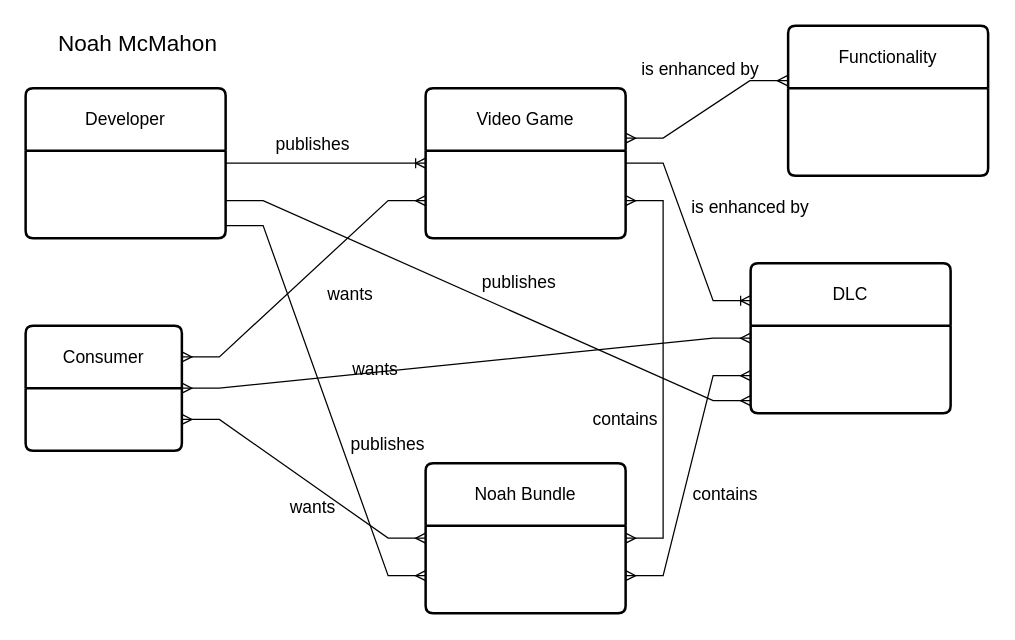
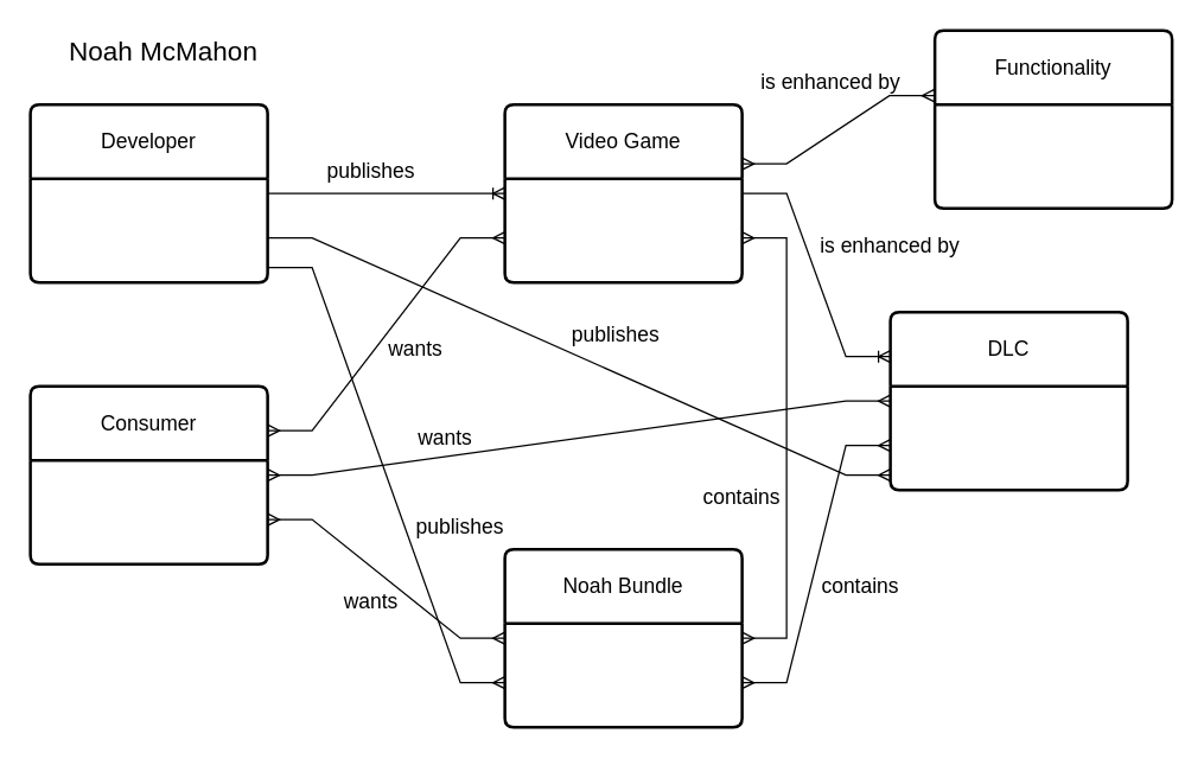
  <mxCell id="0" />
  <mxCell id="1" parent="0" />
  <mxCell id="2" value="Video Game" style="swimlane;childLayout=stackLayout;horizontal=1;startSize=50;horizontalStack=0;rounded=1;fontSize=14;fontStyle=0;strokeWidth=2;resizeParent=0;resizeLast=1;shadow=0;dashed=0;align=center;arcSize=4;whiteSpace=wrap;html=1;" parent="1" vertex="1"><mxGeometry x="340" y="70" width="160" height="120" as="geometry" /></mxCell>
- <mxCell id="3" value="Consumer" style="swimlane;childLayout=stackLayout;horizontal=1;startSize=50;horizontalStack=0;rounded=1;fontSize=14;fontStyle=0;strokeWidth=2;resizeParent=0;resizeLast=1;shadow=0;dashed=0;align=center;arcSize=4;whiteSpace=wrap;html=1;" parent="1" vertex="1"><mxGeometry x="20" y="260" width="125" height="100" as="geometry" /></mxCell>
+ <mxCell id="3" value="Consumer" style="swimlane;childLayout=stackLayout;horizontal=1;startSize=50;horizontalStack=0;rounded=1;fontSize=14;fontStyle=0;strokeWidth=2;resizeParent=0;resizeLast=1;shadow=0;dashed=0;align=center;arcSize=4;whiteSpace=wrap;html=1;" parent="1" vertex="1"><mxGeometry x="20" y="260" width="160" height="120" as="geometry" /></mxCell>
  <mxCell id="4" value="DLC" style="swimlane;childLayout=stackLayout;horizontal=1;startSize=50;horizontalStack=0;rounded=1;fontSize=14;fontStyle=0;strokeWidth=2;resizeParent=0;resizeLast=1;shadow=0;dashed=0;align=center;arcSize=4;whiteSpace=wrap;html=1;" parent="1" vertex="1"><mxGeometry x="600" y="210" width="160" height="120" as="geometry" /></mxCell>
  <mxCell id="5" value="Developer" style="swimlane;childLayout=stackLayout;horizontal=1;startSize=50;horizontalStack=0;rounded=1;fontSize=14;fontStyle=0;strokeWidth=2;resizeParent=0;resizeLast=1;shadow=0;dashed=0;align=center;arcSize=4;whiteSpace=wrap;html=1;" parent="1" vertex="1"><mxGeometry x="20" y="70" width="160" height="120" as="geometry" /></mxCell>
  <mxCell id="6" value="Noah Bundle" style="swimlane;childLayout=stackLayout;horizontal=1;startSize=50;horizontalStack=0;rounded=1;fontSize=14;fontStyle=0;strokeWidth=2;resizeParent=0;resizeLast=1;shadow=0;dashed=0;align=center;arcSize=4;whiteSpace=wrap;html=1;" parent="1" vertex="1"><mxGeometry x="340" y="370" width="160" height="120" as="geometry" /></mxCell>
  <mxCell id="7" value="&lt;font style=&quot;font-size: 18px;&quot;&gt;Noah McMahon&lt;/font&gt;" style="text;strokeColor=none;align=center;fillColor=none;html=1;verticalAlign=middle;whiteSpace=wrap;rounded=0;" parent="1" vertex="1"><mxGeometry x="20" y="20" width="180" height="30" as="geometry" /></mxCell>
  <mxCell id="8" value="" style="edgeStyle=entityRelationEdgeStyle;fontSize=12;html=1;endArrow=ERoneToMany;rounded=0;" parent="1" edge="1"><mxGeometry width="100" height="100" relative="1" as="geometry"><mxPoint x="180" y="130" as="sourcePoint" /><mxPoint x="340" y="130" as="targetPoint" /></mxGeometry></mxCell>
  <mxCell id="9" value="&lt;font style=&quot;font-size: 14px;&quot;&gt;publishes&lt;/font&gt;" style="text;strokeColor=none;align=center;fillColor=none;html=1;verticalAlign=middle;whiteSpace=wrap;rounded=0;" parent="1" vertex="1"><mxGeometry x="160" y="100" width="180" height="30" as="geometry" /></mxCell>
  <mxCell id="10" value="" style="edgeStyle=entityRelationEdgeStyle;fontSize=12;html=1;endArrow=ERoneToMany;rounded=0;exitX=1;exitY=0.5;exitDx=0;exitDy=0;entryX=0;entryY=0.25;entryDx=0;entryDy=0;" parent="1" source="2" target="4" edge="1"><mxGeometry width="100" height="100" relative="1" as="geometry"><mxPoint x="440" y="340" as="sourcePoint" /><mxPoint x="540" y="240" as="targetPoint" /><Array as="points"><mxPoint x="600" y="340" /></Array></mxGeometry></mxCell>
  <mxCell id="11" value="&lt;font style=&quot;font-size: 14px;&quot;&gt;is enhanced by&lt;/font&gt;" style="text;strokeColor=none;align=center;fillColor=none;html=1;verticalAlign=middle;whiteSpace=wrap;rounded=0;" parent="1" vertex="1"><mxGeometry x="510" y="150" width="180" height="30" as="geometry" /></mxCell>
  <mxCell id="12" value="&lt;font style=&quot;font-size: 14px;&quot;&gt;wants&lt;/font&gt;" style="text;strokeColor=none;align=center;fillColor=none;html=1;verticalAlign=middle;whiteSpace=wrap;rounded=0;" parent="1" vertex="1"><mxGeometry x="210" y="280" width="180" height="30" as="geometry" /></mxCell>
  <mxCell id="13" value="&lt;font style=&quot;font-size: 14px;&quot;&gt;wants&lt;/font&gt;" style="text;strokeColor=none;align=center;fillColor=none;html=1;verticalAlign=middle;whiteSpace=wrap;rounded=0;" parent="1" vertex="1"><mxGeometry x="190" y="220" width="180" height="30" as="geometry" /></mxCell>
  <mxCell id="14" value="" style="edgeStyle=entityRelationEdgeStyle;fontSize=12;html=1;endArrow=ERmany;startArrow=ERmany;rounded=0;entryX=0;entryY=0.75;entryDx=0;entryDy=0;exitX=1;exitY=0.75;exitDx=0;exitDy=0;" parent="1" source="6" target="4" edge="1"><mxGeometry width="100" height="100" relative="1" as="geometry"><mxPoint x="290" y="560" as="sourcePoint" /><mxPoint x="390" y="460" as="targetPoint" /><Array as="points"><mxPoint x="460" y="440" /><mxPoint x="440" y="440" /></Array></mxGeometry></mxCell>
  <mxCell id="15" value="" style="edgeStyle=entityRelationEdgeStyle;fontSize=12;html=1;endArrow=ERmany;startArrow=ERmany;rounded=0;entryX=1;entryY=0.75;entryDx=0;entryDy=0;exitX=1;exitY=0.5;exitDx=0;exitDy=0;" parent="1" source="6" target="2" edge="1"><mxGeometry width="100" height="100" relative="1" as="geometry"><mxPoint x="370" y="370" as="sourcePoint" /><mxPoint x="470" y="270" as="targetPoint" /></mxGeometry></mxCell>
  <mxCell id="16" value="&lt;font style=&quot;font-size: 14px;&quot;&gt;contains&lt;/font&gt;" style="text;strokeColor=none;align=center;fillColor=none;html=1;verticalAlign=middle;whiteSpace=wrap;rounded=0;" parent="1" vertex="1"><mxGeometry x="410" y="320" width="180" height="30" as="geometry" /></mxCell>
  <mxCell id="17" value="&lt;font style=&quot;font-size: 14px;&quot;&gt;contains&lt;/font&gt;" style="text;strokeColor=none;align=center;fillColor=none;html=1;verticalAlign=middle;whiteSpace=wrap;rounded=0;" parent="1" vertex="1"><mxGeometry x="490" y="380" width="180" height="30" as="geometry" /></mxCell>
  <mxCell id="18" value="" style="edgeStyle=entityRelationEdgeStyle;fontSize=12;html=1;endArrow=ERmany;startArrow=ERmany;rounded=0;exitX=1;exitY=0.5;exitDx=0;exitDy=0;entryX=0;entryY=0.5;entryDx=0;entryDy=0;" parent="1" source="3" target="4" edge="1"><mxGeometry width="100" height="100" relative="1" as="geometry"><mxPoint x="350" y="320" as="sourcePoint" /><mxPoint x="450" y="220" as="targetPoint" /></mxGeometry></mxCell>
  <mxCell id="19" value="" style="edgeStyle=entityRelationEdgeStyle;fontSize=12;html=1;endArrow=ERmany;startArrow=ERmany;rounded=0;entryX=0;entryY=0.75;entryDx=0;entryDy=0;exitX=1;exitY=0.25;exitDx=0;exitDy=0;" parent="1" source="3" target="2" edge="1"><mxGeometry width="100" height="100" relative="1" as="geometry"><mxPoint x="350" y="320" as="sourcePoint" /><mxPoint x="450" y="220" as="targetPoint" /></mxGeometry></mxCell>
  <mxCell id="20" value="Functionality" style="swimlane;childLayout=stackLayout;horizontal=1;startSize=50;horizontalStack=0;rounded=1;fontSize=14;fontStyle=0;strokeWidth=2;resizeParent=0;resizeLast=1;shadow=0;dashed=0;align=center;arcSize=4;whiteSpace=wrap;html=1;" parent="1" vertex="1"><mxGeometry x="630" y="20" width="160" height="120" as="geometry" /></mxCell>
  <mxCell id="21" value="" style="edgeStyle=entityRelationEdgeStyle;fontSize=12;html=1;endArrow=ERmany;startArrow=ERmany;rounded=0;entryX=-0.004;entryY=0.367;entryDx=0;entryDy=0;entryPerimeter=0;" parent="1" target="20" edge="1"><mxGeometry width="100" height="100" relative="1" as="geometry"><mxPoint x="500" y="110" as="sourcePoint" /><mxPoint x="600" as="targetPoint" y="10" /></mxGeometry></mxCell>
  <mxCell id="22" value="&lt;font style=&quot;font-size: 14px;&quot;&gt;is enhanced by&lt;/font&gt;" style="text;strokeColor=none;align=center;fillColor=none;html=1;verticalAlign=middle;whiteSpace=wrap;rounded=0;" parent="1" vertex="1"><mxGeometry x="470" y="40" width="180" height="30" as="geometry" /></mxCell>
  <mxCell id="23" value="" style="edgeStyle=entityRelationEdgeStyle;fontSize=12;html=1;endArrow=ERmany;rounded=0;exitX=1;exitY=0.75;exitDx=0;exitDy=0;" edge="1" parent="1" source="5"><mxGeometry width="100" height="100" relative="1" as="geometry"><mxPoint x="360" y="330" as="sourcePoint" /><mxPoint x="600" y="320" as="targetPoint" /></mxGeometry></mxCell>
  <mxCell id="24" value="" style="edgeStyle=entityRelationEdgeStyle;fontSize=12;html=1;endArrow=ERmany;rounded=0;entryX=0;entryY=0.75;entryDx=0;entryDy=0;" edge="1" parent="1" target="6"><mxGeometry width="100" height="100" relative="1" as="geometry"><mxPoint x="180" y="180" as="sourcePoint" /><mxPoint x="610" y="330" as="targetPoint" /></mxGeometry></mxCell>
  <mxCell id="25" value="&lt;font style=&quot;font-size: 14px;&quot;&gt;publishes&lt;/font&gt;" style="text;strokeColor=none;align=center;fillColor=none;html=1;verticalAlign=middle;whiteSpace=wrap;rounded=0;" vertex="1" parent="1"><mxGeometry x="325" y="210" width="180" height="30" as="geometry" /></mxCell>
  <mxCell id="26" value="&lt;font style=&quot;font-size: 14px;&quot;&gt;publishes&lt;/font&gt;" style="text;strokeColor=none;align=center;fillColor=none;html=1;verticalAlign=middle;whiteSpace=wrap;rounded=0;" vertex="1" parent="1"><mxGeometry x="220" y="340" width="180" height="30" as="geometry" /></mxCell>
  <mxCell id="27" value="" style="edgeStyle=entityRelationEdgeStyle;fontSize=12;html=1;endArrow=ERmany;startArrow=ERmany;rounded=0;entryX=0;entryY=0.5;entryDx=0;entryDy=0;exitX=1;exitY=0.75;exitDx=0;exitDy=0;" edge="1" parent="1" source="3" target="6"><mxGeometry width="100" height="100" relative="1" as="geometry"><mxPoint x="190" y="370" as="sourcePoint" /><mxPoint x="340" y="480" as="targetPoint" /></mxGeometry></mxCell>
  <mxCell id="28" value="&lt;font style=&quot;font-size: 14px;&quot;&gt;wants&lt;/font&gt;" style="text;strokeColor=none;align=center;fillColor=none;html=1;verticalAlign=middle;whiteSpace=wrap;rounded=0;" vertex="1" parent="1"><mxGeometry x="160" y="390" width="180" height="30" as="geometry" /></mxCell>
